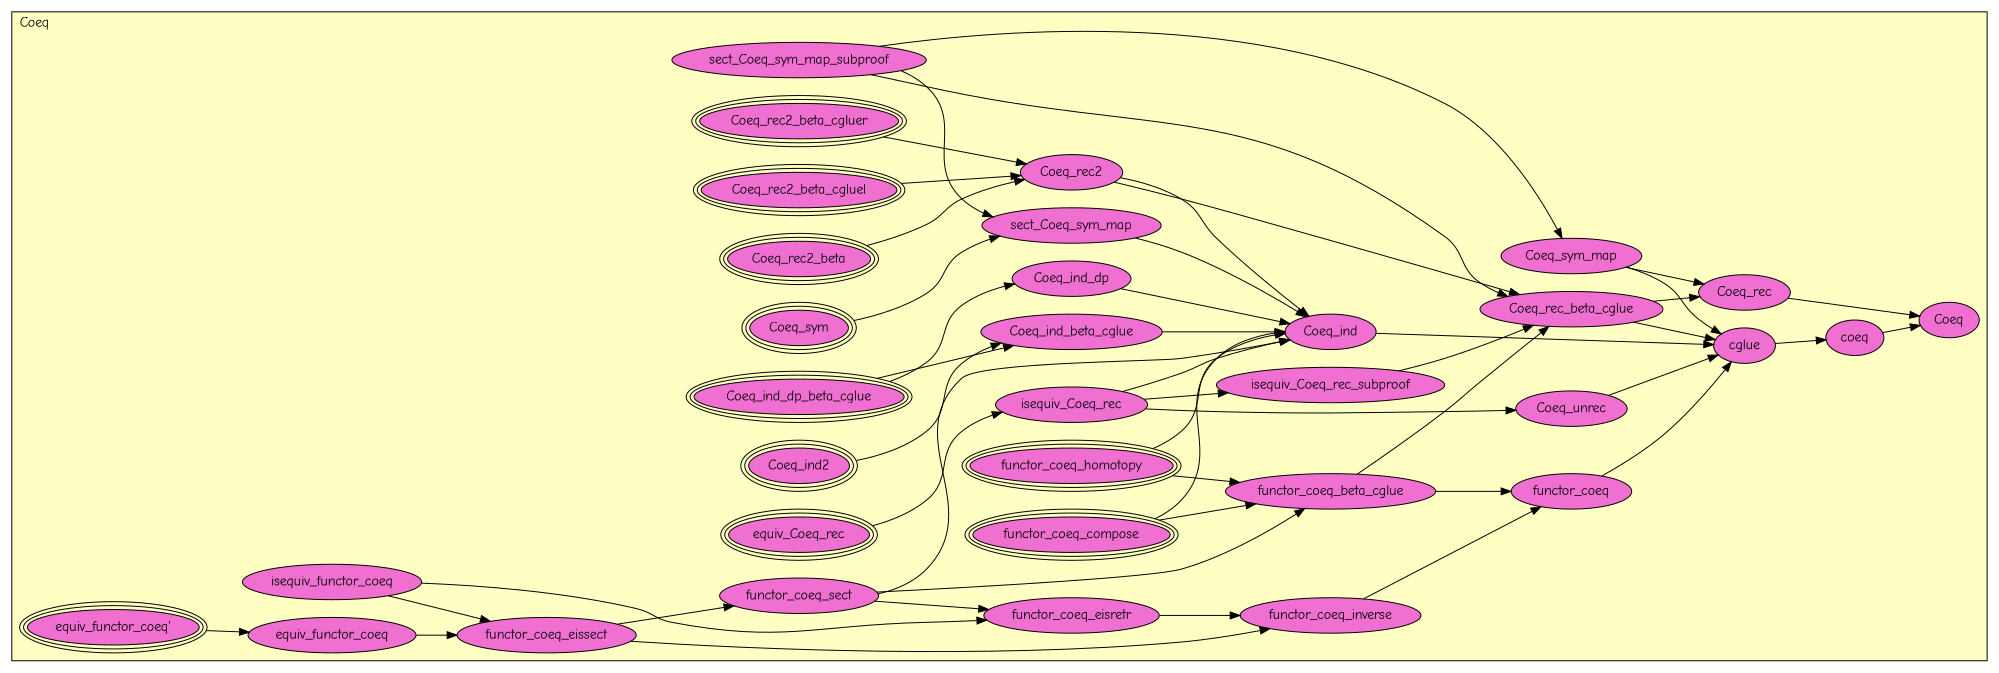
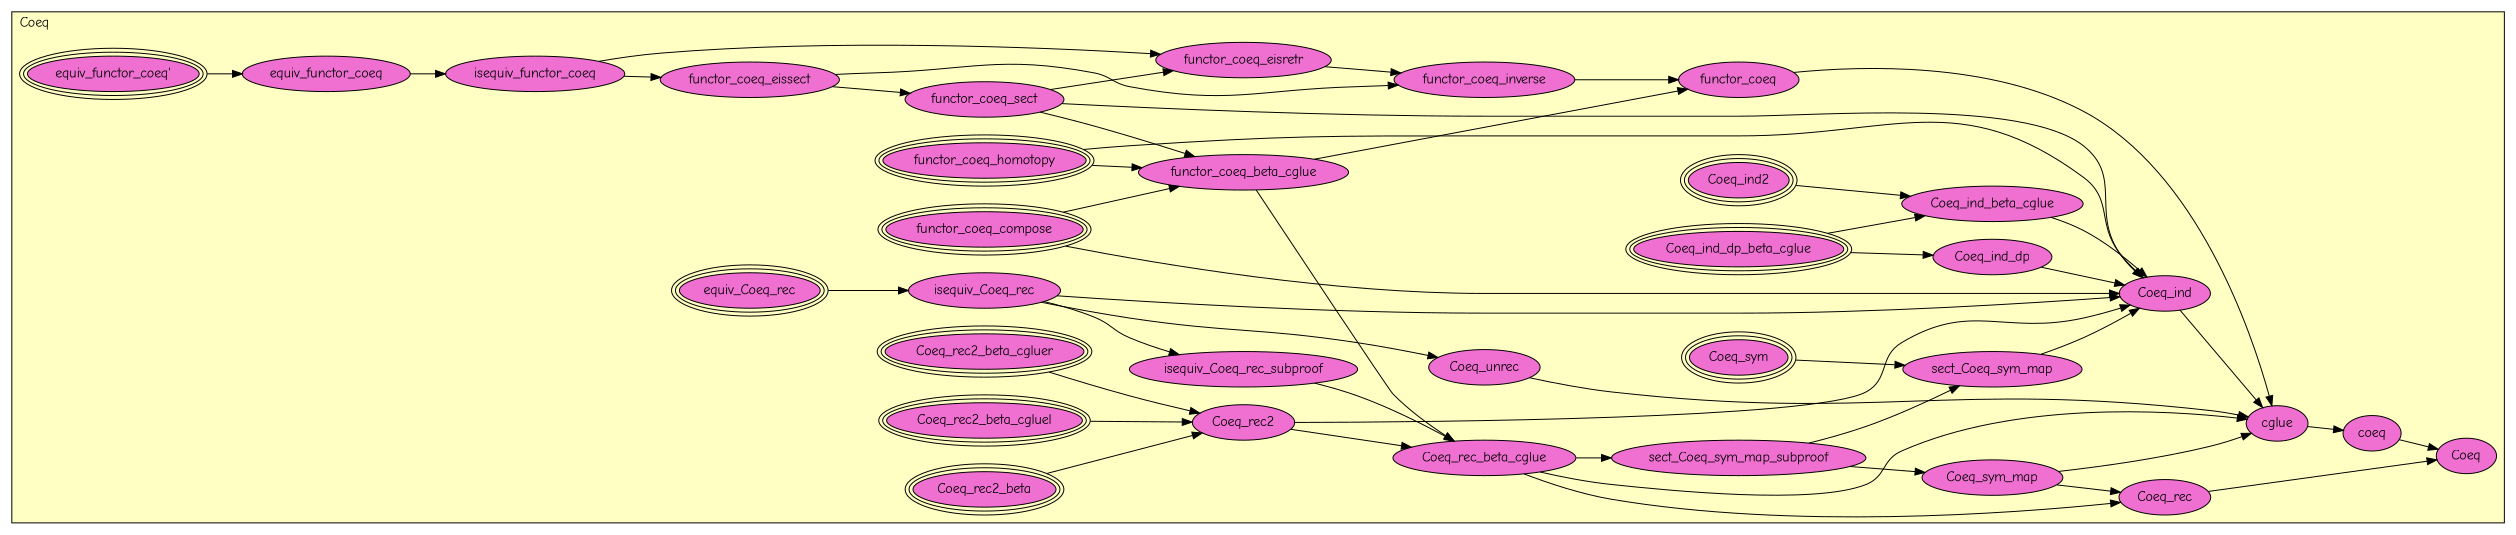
  digraph {
    fontname="Comic Neue"
    rankdir=LR
    node [fillcolor="#F070D1" fontname="Comic Neue" style=filled]
    edge [fontname="Comic Neue"]
    n1 [label=Coeq_sym peripheries=3]
    n2 [label=sect_Coeq_sym_map]
    n3 [label=sect_Coeq_sym_map_subproof]
    n4 [label=Coeq_sym_map]
    n5 [label=Coeq_ind2 peripheries=3]
    n6 [label=Coeq_rec2_beta_cgluer peripheries=3]
    n7 [label=Coeq_rec2_beta_cgluel peripheries=3]
    n8 [label=Coeq_rec2_beta peripheries=3]
    n9 [label=Coeq_rec2]
    n10 [label="equiv_functor_coeq'" peripheries=3]
    n11 [label=equiv_functor_coeq]
    n12 [label=isequiv_functor_coeq]
    n13 [label=functor_coeq_eisretr]
    n14 [label=functor_coeq_eissect]
    n15 [label=functor_coeq_inverse]
    n16 [label=functor_coeq_sect]
    n17 [label=functor_coeq_homotopy peripheries=3]
    n18 [label=functor_coeq_compose peripheries=3]
    n19 [label=functor_coeq_beta_cglue]
    n20 [label=functor_coeq]
    n21 [label=equiv_Coeq_rec peripheries=3]
    n22 [label=isequiv_Coeq_rec]
    n23 [label=isequiv_Coeq_rec_subproof]
    n24 [label=Coeq_unrec]
    n25 [label=Coeq_ind_dp_beta_cglue peripheries=3]
    n26 [label=Coeq_ind_dp]
    n27 [label=Coeq_rec_beta_cglue]
    n28 [label=Coeq_rec]
    n29 [label=Coeq_ind_beta_cglue]
    n30 [label=Coeq_ind]
    n31 [label=cglue]
    n32 [label=coeq]
    n33 [label=Coeq]
    subgraph cluster_1 {
      fillcolor="#FFFFC3"
      label=Coeq
      labeljust=l
      style=filled
      n1
      n2
      n3
      n4
      n5
      n6
      n7
      n8
      n9
      n10
      n11
      n12
      n13
      n14
      n15
      n16
      n17
      n18
      n19
      n20
      n21
      n22
      n23
      n24
      n25
      n26
      n27
      n28
      n29
      n30
      n31
      n32
      n33
    }
    n1 -> n2
    n2 -> n30
    n3 -> n2
    n3 -> n4
-   n3 -> n27
+   n27 -> n3
    n4 -> n28
    n4 -> n31
    n5 -> n29
    n6 -> n9
    n7 -> n9
    n8 -> n9
    n9 -> n27
    n9 -> n30
    n10 -> n11
-   n11 -> n14
+   n11 -> n12
    n12 -> n13
    n12 -> n14
    n13 -> n15
    n14 -> n15
    n14 -> n16
    n15 -> n20
    n16 -> n13
    n16 -> n19
    n16 -> n30
    n17 -> n19
    n17 -> n30
    n18 -> n19
    n18 -> n30
    n19 -> n20
    n19 -> n27
    n20 -> n31
    n21 -> n22
    n22 -> n23
    n22 -> n24
    n22 -> n30
    n23 -> n27
    n24 -> n31
    n25 -> n26
    n25 -> n29
    n26 -> n30
    n27 -> n28
    n27 -> n31
    n28 -> n33
    n29 -> n30
    n30 -> n31
    n31 -> n32
    n32 -> n33
  }
